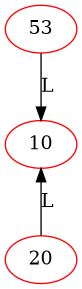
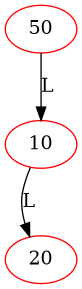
  digraph {
    node [color=red]
-   50 [label=53]
+   50
    10
    20
    50 -> 10 [label=L]
-   20 -> 10 [label=L]
+   10 -> 20 [label=L]
  }
